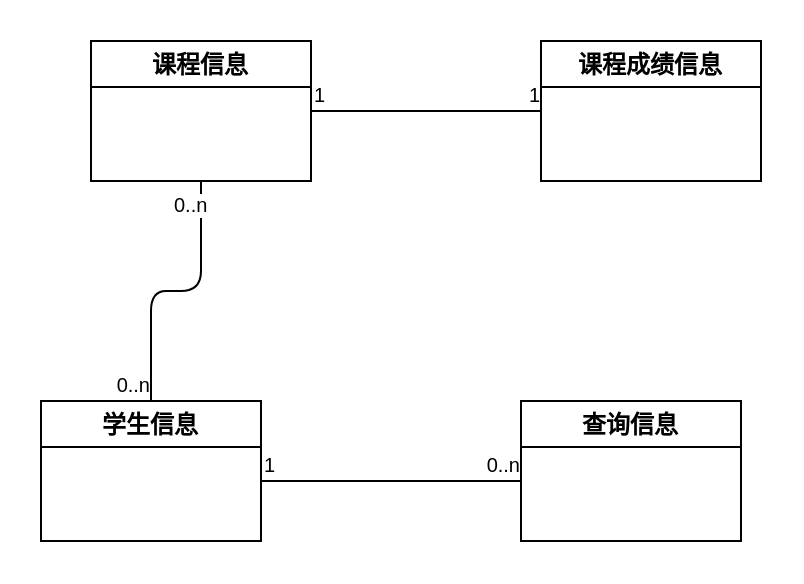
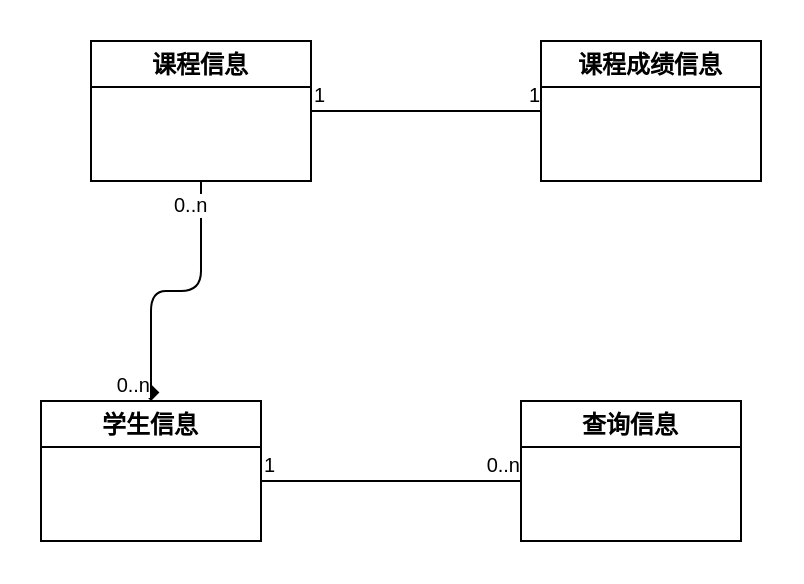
  <mxCell id="0" />
  <mxCell id="1" parent="0" />
  <mxCell id="2" value="学生信息" style="swimlane;startSize=23;" vertex="1" parent="1"><mxGeometry x="20" y="200" width="110" height="70" as="geometry" /></mxCell>
  <mxCell id="3" value="课程信息" style="swimlane;startSize=23;" vertex="1" parent="1"><mxGeometry x="45" y="20" width="110" height="70" as="geometry" /></mxCell>
  <mxCell id="4" value="课程成绩信息" style="swimlane;startSize=23;" vertex="1" parent="1"><mxGeometry x="270" y="20" width="110" height="70" as="geometry" /></mxCell>
  <mxCell id="5" value="查询信息" style="swimlane;startSize=23;" vertex="1" parent="1"><mxGeometry x="260" y="200" width="110" height="70" as="geometry" /></mxCell>
  <mxCell id="6" value="" style="endArrow=none;html=1;edgeStyle=orthogonalEdgeStyle;exitX=1;exitY=0.5;exitDx=0;exitDy=0;" edge="1" parent="1" source="3"><mxGeometry relative="1" as="geometry"><mxPoint x="110" y="120" as="sourcePoint" /><mxPoint x="270" y="55" as="targetPoint" /></mxGeometry></mxCell>
  <mxCell id="7" value="1" style="resizable=0;html=1;align=left;verticalAlign=bottom;labelBackgroundColor=#ffffff;fontSize=10;" connectable="0" vertex="1" parent="6"><mxGeometry x="-1" relative="1" as="geometry" /></mxCell>
  <mxCell id="8" value="1" style="resizable=0;html=1;align=right;verticalAlign=bottom;labelBackgroundColor=#ffffff;fontSize=10;" connectable="0" vertex="1" parent="6"><mxGeometry x="1" relative="1" as="geometry" /></mxCell>
- <mxCell id="9" value="" style="endArrow=none;html=1;edgeStyle=orthogonalEdgeStyle;exitX=0.5;exitY=1;exitDx=0;exitDy=0;entryX=0.5;entryY=0;entryDx=0;entryDy=0;" edge="1" parent="1" source="3" target="2"><mxGeometry relative="1" as="geometry"><mxPoint x="90" y="160" as="sourcePoint" /><mxPoint x="250" y="160" as="targetPoint" /></mxGeometry></mxCell>
+ <mxCell id="9" value="" style="endArrow=diamond;html=1;edgeStyle=orthogonalEdgeStyle;exitX=0.5;exitY=1;exitDx=0;exitDy=0;entryX=0.5;entryY=0;entryDx=0;entryDy=0;" edge="1" parent="1" source="3" target="2"><mxGeometry relative="1" as="geometry"><mxPoint x="90" y="160" as="sourcePoint" /><mxPoint x="250" y="160" as="targetPoint" /></mxGeometry></mxCell>
  <mxCell id="10" value="0..n" style="resizable=0;html=1;align=left;verticalAlign=bottom;labelBackgroundColor=#ffffff;fontSize=10;" connectable="0" vertex="1" parent="9"><mxGeometry x="-1" relative="1" as="geometry"><mxPoint x="-15" y="20" as="offset" /></mxGeometry></mxCell>
  <mxCell id="11" value="0..n" style="resizable=0;html=1;align=right;verticalAlign=bottom;labelBackgroundColor=#ffffff;fontSize=10;" connectable="0" vertex="1" parent="9"><mxGeometry x="1" relative="1" as="geometry" /></mxCell>
  <mxCell id="12" value="" style="endArrow=none;html=1;edgeStyle=orthogonalEdgeStyle;" edge="1" parent="1"><mxGeometry relative="1" as="geometry"><mxPoint x="130" y="240" as="sourcePoint" /><mxPoint x="260" y="240" as="targetPoint" /></mxGeometry></mxCell>
  <mxCell id="13" value="1" style="resizable=0;html=1;align=left;verticalAlign=bottom;labelBackgroundColor=#ffffff;fontSize=10;" connectable="0" vertex="1" parent="12"><mxGeometry x="-1" relative="1" as="geometry" /></mxCell>
  <mxCell id="14" value="0..n" style="resizable=0;html=1;align=right;verticalAlign=bottom;labelBackgroundColor=#ffffff;fontSize=10;" connectable="0" vertex="1" parent="12"><mxGeometry x="1" relative="1" as="geometry" /></mxCell>
